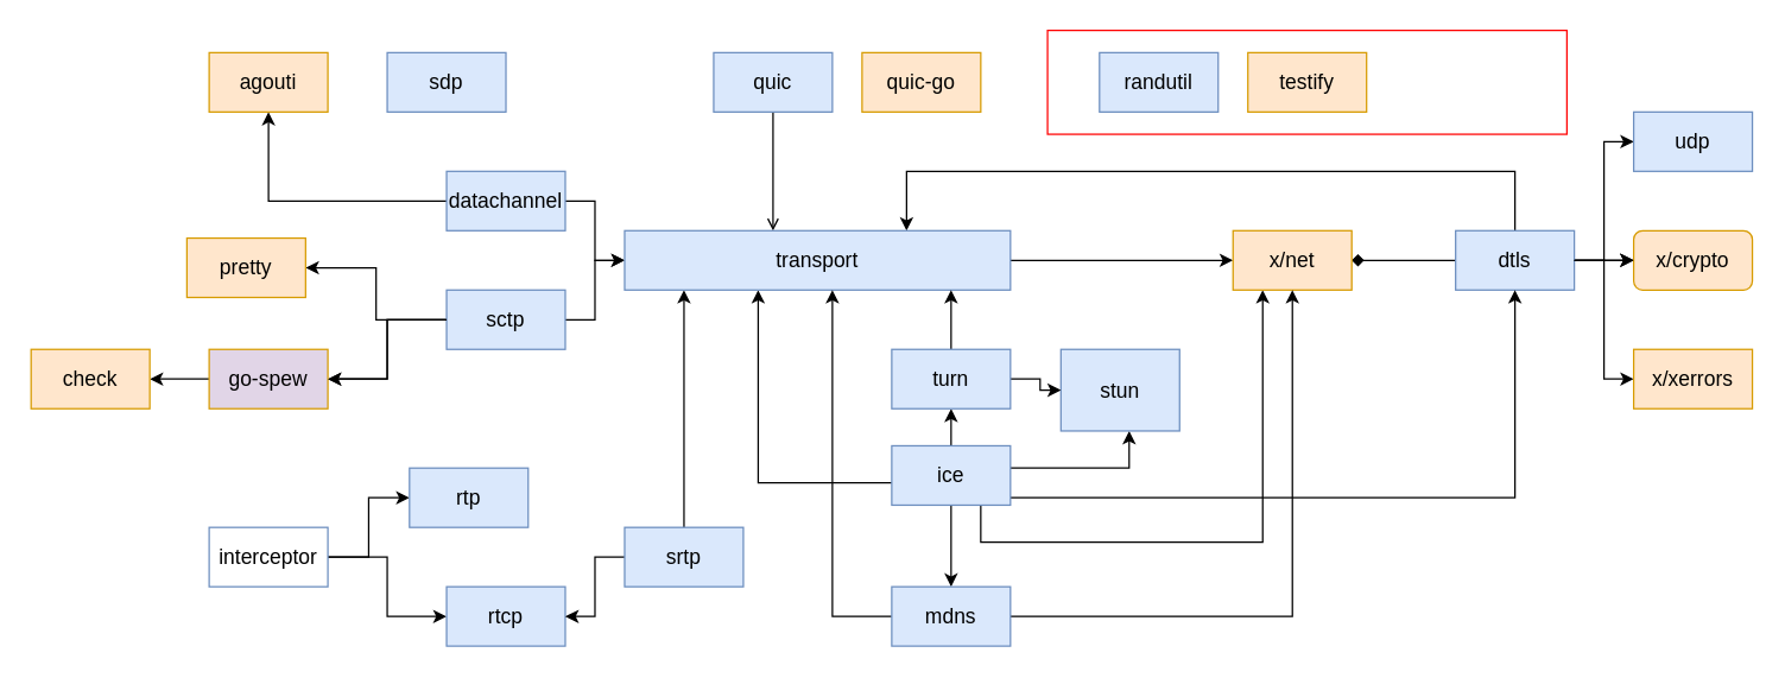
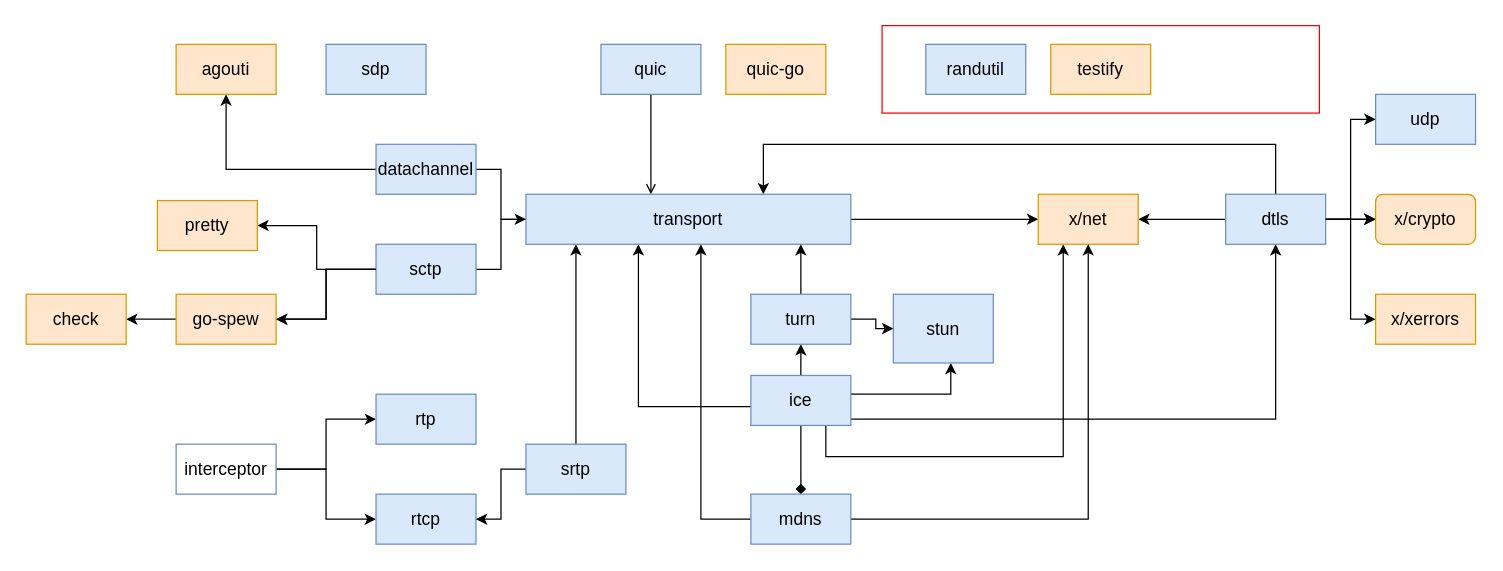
  <mxCell id="0" />
  <mxCell id="1" parent="0" />
  <mxCell id="2" value="" style="rounded=0;whiteSpace=wrap;html=1;fontSize=14;fillColor=none;strokeColor=#FF0000;" vertex="1" parent="1"><mxGeometry x="705" y="20" width="350" height="70" as="geometry" /></mxCell>
  <mxCell id="3" style="edgeStyle=orthogonalEdgeStyle;rounded=0;orthogonalLoop=1;jettySize=auto;html=1;fontSize=14;" edge="1" parent="1" source="5" target="38"><mxGeometry relative="1" as="geometry" /></mxCell>
  <mxCell id="4" style="edgeStyle=orthogonalEdgeStyle;rounded=0;orthogonalLoop=1;jettySize=auto;html=1;fontSize=14;" edge="1" parent="1" source="5" target="37"><mxGeometry relative="1" as="geometry" /></mxCell>
  <mxCell id="5" value="datachannel" style="rounded=0;whiteSpace=wrap;html=1;fontSize=14;fillColor=#dae8fc;strokeColor=#6c8ebf;" vertex="1" parent="1"><mxGeometry x="300" y="115" width="80" height="40" as="geometry" /></mxCell>
  <mxCell id="6" style="edgeStyle=orthogonalEdgeStyle;rounded=0;orthogonalLoop=1;jettySize=auto;html=1;fontSize=14;" edge="1" parent="1" source="11" target="37"><mxGeometry relative="1" as="geometry"><Array as="points"><mxPoint x="1020" y="115" /><mxPoint x="610" y="115" /></Array></mxGeometry></mxCell>
  <mxCell id="7" style="edgeStyle=orthogonalEdgeStyle;rounded=0;orthogonalLoop=1;jettySize=auto;html=1;fontSize=14;" edge="1" parent="1" source="11" target="50"><mxGeometry relative="1" as="geometry"><Array as="points"><mxPoint x="1080" y="175" /><mxPoint x="1080" y="95" /></Array></mxGeometry></mxCell>
- <mxCell id="8" style="edgeStyle=orthogonalEdgeStyle;rounded=0;orthogonalLoop=1;jettySize=auto;html=1;fontSize=14;endArrow=diamond;" edge="1" parent="1" source="11" target="40"><mxGeometry relative="1" as="geometry"><Array as="points"><mxPoint x="940" y="175" /><mxPoint x="940" y="175" /></Array></mxGeometry></mxCell>
+ <mxCell id="8" style="edgeStyle=orthogonalEdgeStyle;rounded=0;orthogonalLoop=1;jettySize=auto;html=1;fontSize=14;" edge="1" parent="1" source="11" target="40"><mxGeometry relative="1" as="geometry"><Array as="points"><mxPoint x="940" y="175" /><mxPoint x="940" y="175" /></Array></mxGeometry></mxCell>
  <mxCell id="9" style="edgeStyle=orthogonalEdgeStyle;rounded=0;orthogonalLoop=1;jettySize=auto;html=1;fontSize=14;" edge="1" parent="1" source="11" target="56"><mxGeometry relative="1" as="geometry" /></mxCell>
  <mxCell id="10" style="edgeStyle=orthogonalEdgeStyle;rounded=0;orthogonalLoop=1;jettySize=auto;html=1;fontSize=14;" edge="1" parent="1" source="11" target="51"><mxGeometry relative="1" as="geometry"><Array as="points"><mxPoint x="1080" y="175" /><mxPoint x="1080" y="255" /></Array></mxGeometry></mxCell>
  <mxCell id="11" value="dtls" style="rounded=0;whiteSpace=wrap;html=1;fontSize=14;fillColor=#dae8fc;strokeColor=#6c8ebf;" vertex="1" parent="1"><mxGeometry x="980" y="155" width="80" height="40" as="geometry" /></mxCell>
  <mxCell id="12" style="edgeStyle=orthogonalEdgeStyle;rounded=0;orthogonalLoop=1;jettySize=auto;html=1;fontSize=14;" edge="1" parent="1" source="18" target="11"><mxGeometry relative="1" as="geometry"><Array as="points"><mxPoint x="1020" y="335" /></Array></mxGeometry></mxCell>
- <mxCell id="13" style="edgeStyle=orthogonalEdgeStyle;rounded=0;orthogonalLoop=1;jettySize=auto;html=1;fontSize=14;" edge="1" parent="1" source="18" target="45"><mxGeometry relative="1" as="geometry"><Array as="points"><mxPoint x="640" y="355" /><mxPoint x="640" y="355" /></Array></mxGeometry></mxCell>
+ <mxCell id="13" style="edgeStyle=orthogonalEdgeStyle;rounded=0;orthogonalLoop=1;jettySize=auto;html=1;fontSize=14;endArrow=diamond;" edge="1" parent="1" source="18" target="45"><mxGeometry relative="1" as="geometry"><Array as="points"><mxPoint x="640" y="355" /><mxPoint x="640" y="355" /></Array></mxGeometry></mxCell>
  <mxCell id="14" style="edgeStyle=orthogonalEdgeStyle;rounded=0;orthogonalLoop=1;jettySize=auto;html=1;fontSize=14;" edge="1" parent="1" source="18" target="46"><mxGeometry relative="1" as="geometry"><Array as="points"><mxPoint x="760" y="315" /></Array></mxGeometry></mxCell>
  <mxCell id="15" style="edgeStyle=orthogonalEdgeStyle;rounded=0;orthogonalLoop=1;jettySize=auto;html=1;fontSize=14;" edge="1" parent="1" source="18" target="37"><mxGeometry relative="1" as="geometry"><Array as="points"><mxPoint x="510" y="325" /></Array></mxGeometry></mxCell>
  <mxCell id="16" style="edgeStyle=orthogonalEdgeStyle;rounded=0;orthogonalLoop=1;jettySize=auto;html=1;fontSize=14;" edge="1" parent="1" source="18" target="49"><mxGeometry relative="1" as="geometry" /></mxCell>
  <mxCell id="17" style="edgeStyle=orthogonalEdgeStyle;rounded=0;orthogonalLoop=1;jettySize=auto;html=1;fontSize=14;" edge="1" parent="1" source="18" target="40"><mxGeometry relative="1" as="geometry"><Array as="points"><mxPoint x="660" y="365" /><mxPoint x="850" y="365" /></Array></mxGeometry></mxCell>
  <mxCell id="18" value="ice" style="rounded=0;whiteSpace=wrap;html=1;fontSize=14;fillColor=#dae8fc;strokeColor=#6c8ebf;" vertex="1" parent="1"><mxGeometry x="600" y="300" width="80" height="40" as="geometry" /></mxCell>
  <mxCell id="19" style="edgeStyle=orthogonalEdgeStyle;rounded=0;orthogonalLoop=1;jettySize=auto;html=1;fontSize=14;" edge="1" parent="1" source="21" target="26"><mxGeometry relative="1" as="geometry"><mxPoint x="140" y="275" as="targetPoint" /></mxGeometry></mxCell>
  <mxCell id="20" style="edgeStyle=orthogonalEdgeStyle;rounded=0;orthogonalLoop=1;jettySize=auto;html=1;fontSize=14;" edge="1" parent="1" source="21" target="25"><mxGeometry relative="1" as="geometry" /></mxCell>
  <mxCell id="21" value="interceptor" style="rounded=0;whiteSpace=wrap;html=1;fontSize=14;fillColor=#ffffff;strokeColor=#6c8ebf;" vertex="1" parent="1"><mxGeometry x="140" y="355" width="80" height="40" as="geometry" /></mxCell>
  <mxCell id="22" style="edgeStyle=orthogonalEdgeStyle;rounded=0;orthogonalLoop=1;jettySize=auto;html=1;fontSize=14;endArrow=open;" edge="1" parent="1" source="23" target="37"><mxGeometry relative="1" as="geometry"><Array as="points"><mxPoint x="520" y="135" /><mxPoint x="520" y="135" /></Array></mxGeometry></mxCell>
  <mxCell id="23" value="quic" style="rounded=0;whiteSpace=wrap;html=1;fontSize=14;fillColor=#dae8fc;strokeColor=#6c8ebf;" vertex="1" parent="1"><mxGeometry x="480" y="35" width="80" height="40" as="geometry" /></mxCell>
  <mxCell id="24" value="randutil" style="rounded=0;whiteSpace=wrap;html=1;fontSize=14;fillColor=#dae8fc;strokeColor=#6c8ebf;" vertex="1" parent="1"><mxGeometry x="740" y="35" width="80" height="40" as="geometry" /></mxCell>
  <mxCell id="25" value="rtcp" style="rounded=0;whiteSpace=wrap;html=1;fontSize=14;fillColor=#dae8fc;strokeColor=#6c8ebf;" vertex="1" parent="1"><mxGeometry x="300" y="395" width="80" height="40" as="geometry" /></mxCell>
- <mxCell id="26" value="rtp" style="rounded=0;whiteSpace=wrap;html=1;fontSize=14;fillColor=#dae8fc;strokeColor=#6c8ebf;" vertex="1" parent="1"><mxGeometry x="275" y="315" width="80" height="40" as="geometry" /></mxCell>
- <mxCell id="27" style="edgeStyle=orthogonalEdgeStyle;rounded=0;orthogonalLoop=1;jettySize=auto;html=1;fontSize=14;" edge="1" parent="1" source="31" target="37"><mxGeometry relative="1" as="geometry" /></mxCell>
+ <mxCell id="26" value="rtp" style="rounded=0;whiteSpace=wrap;html=1;fontSize=14;fillColor=#dae8fc;strokeColor=#6c8ebf;" vertex="1" parent="1"><mxGeometry x="300" y="315" width="80" height="40" as="geometry" /></mxCell>
+ <mxCell id="27" style="edgeStyle=orthogonalEdgeStyle;rounded=0;orthogonalLoop=1;jettySize=auto;html=1;fontSize=14;endArrow=none;" edge="1" parent="1" source="31" target="37"><mxGeometry relative="1" as="geometry" /></mxCell>
  <mxCell id="28" style="edgeStyle=orthogonalEdgeStyle;rounded=0;orthogonalLoop=1;jettySize=auto;html=1;fontSize=14;" edge="1" parent="1" source="31" target="53"><mxGeometry relative="1" as="geometry" /></mxCell>
  <mxCell id="29" style="edgeStyle=orthogonalEdgeStyle;rounded=0;orthogonalLoop=1;jettySize=auto;html=1;fontSize=14;" edge="1" parent="1" source="31" target="41"><mxGeometry relative="1" as="geometry" /></mxCell>
  <mxCell id="30" style="edgeStyle=orthogonalEdgeStyle;rounded=0;orthogonalLoop=1;jettySize=auto;html=1;fontSize=14;" edge="1" parent="1" source="53" target="42"><mxGeometry relative="1" as="geometry" /></mxCell>
  <mxCell id="31" value="sctp" style="rounded=0;whiteSpace=wrap;html=1;fontSize=14;fillColor=#dae8fc;strokeColor=#6c8ebf;" vertex="1" parent="1"><mxGeometry x="300" y="195" width="80" height="40" as="geometry" /></mxCell>
  <mxCell id="32" value="sdp" style="rounded=0;whiteSpace=wrap;html=1;fontSize=14;fillColor=#dae8fc;strokeColor=#6c8ebf;" vertex="1" parent="1"><mxGeometry x="260" y="35" width="80" height="40" as="geometry" /></mxCell>
  <mxCell id="33" style="edgeStyle=orthogonalEdgeStyle;rounded=0;orthogonalLoop=1;jettySize=auto;html=1;fontSize=14;" edge="1" parent="1" source="35" target="37"><mxGeometry relative="1" as="geometry"><Array as="points"><mxPoint x="460" y="235" /><mxPoint x="460" y="235" /></Array></mxGeometry></mxCell>
  <mxCell id="34" style="edgeStyle=orthogonalEdgeStyle;rounded=0;orthogonalLoop=1;jettySize=auto;html=1;fontSize=14;" edge="1" parent="1" source="35" target="25"><mxGeometry relative="1" as="geometry" /></mxCell>
  <mxCell id="35" value="srtp" style="rounded=0;whiteSpace=wrap;html=1;fontSize=14;fillColor=#dae8fc;strokeColor=#6c8ebf;" vertex="1" parent="1"><mxGeometry x="420" y="355" width="80" height="40" as="geometry" /></mxCell>
  <mxCell id="36" style="edgeStyle=orthogonalEdgeStyle;rounded=0;orthogonalLoop=1;jettySize=auto;html=1;fontSize=14;" edge="1" parent="1" source="37" target="40"><mxGeometry relative="1" as="geometry" /></mxCell>
  <mxCell id="37" value="transport" style="rounded=0;whiteSpace=wrap;html=1;fontSize=14;fillColor=#dae8fc;strokeColor=#6c8ebf;" vertex="1" parent="1"><mxGeometry x="420" y="155" width="260" height="40" as="geometry" /></mxCell>
  <mxCell id="38" value="agouti" style="rounded=0;whiteSpace=wrap;html=1;fontSize=14;fillColor=#ffe6cc;strokeColor=#d79b00;" vertex="1" parent="1"><mxGeometry x="140" y="35" width="80" height="40" as="geometry" /></mxCell>
  <mxCell id="39" value="testify" style="rounded=0;whiteSpace=wrap;html=1;fontSize=14;fillColor=#ffe6cc;strokeColor=#d79b00;" vertex="1" parent="1"><mxGeometry x="840" y="35" width="80" height="40" as="geometry" /></mxCell>
  <mxCell id="40" value="x/net" style="rounded=0;whiteSpace=wrap;html=1;fontSize=14;fillColor=#ffe6cc;strokeColor=#d79b00;" vertex="1" parent="1"><mxGeometry x="830" y="155" width="80" height="40" as="geometry" /></mxCell>
  <mxCell id="41" value="pretty" style="rounded=0;whiteSpace=wrap;html=1;fontSize=14;fillColor=#ffe6cc;strokeColor=#d79b00;" vertex="1" parent="1"><mxGeometry x="125" y="160" width="80" height="40" as="geometry" /></mxCell>
  <mxCell id="42" value="check" style="rounded=0;whiteSpace=wrap;html=1;fontSize=14;fillColor=#ffe6cc;strokeColor=#d79b00;" vertex="1" parent="1"><mxGeometry x="20" y="235" width="80" height="40" as="geometry" /></mxCell>
  <mxCell id="43" style="edgeStyle=orthogonalEdgeStyle;rounded=0;orthogonalLoop=1;jettySize=auto;html=1;fontSize=14;" edge="1" parent="1" source="45" target="37"><mxGeometry relative="1" as="geometry"><Array as="points"><mxPoint x="560" y="415" /></Array></mxGeometry></mxCell>
  <mxCell id="44" style="edgeStyle=orthogonalEdgeStyle;rounded=0;orthogonalLoop=1;jettySize=auto;html=1;fontSize=14;" edge="1" parent="1" source="45" target="40"><mxGeometry relative="1" as="geometry" /></mxCell>
  <mxCell id="45" value="mdns" style="rounded=0;whiteSpace=wrap;html=1;fontSize=14;fillColor=#dae8fc;strokeColor=#6c8ebf;" vertex="1" parent="1"><mxGeometry x="600" y="395" width="80" height="40" as="geometry" /></mxCell>
  <mxCell id="46" value="stun" style="rounded=0;whiteSpace=wrap;html=1;fontSize=14;fillColor=#dae8fc;strokeColor=#6c8ebf;" vertex="1" parent="1"><mxGeometry x="714" y="235" width="80" height="55" as="geometry" /></mxCell>
  <mxCell id="47" style="edgeStyle=orthogonalEdgeStyle;rounded=0;orthogonalLoop=1;jettySize=auto;html=1;fontSize=14;" edge="1" parent="1" source="49" target="46"><mxGeometry relative="1" as="geometry" /></mxCell>
  <mxCell id="48" style="edgeStyle=orthogonalEdgeStyle;rounded=0;orthogonalLoop=1;jettySize=auto;html=1;fontSize=14;" edge="1" parent="1" source="49" target="37"><mxGeometry relative="1" as="geometry"><Array as="points"><mxPoint x="640" y="215" /><mxPoint x="640" y="215" /></Array></mxGeometry></mxCell>
  <mxCell id="49" value="turn" style="rounded=0;whiteSpace=wrap;html=1;fontSize=14;fillColor=#dae8fc;strokeColor=#6c8ebf;" vertex="1" parent="1"><mxGeometry x="600" y="235" width="80" height="40" as="geometry" /></mxCell>
  <mxCell id="50" value="udp" style="rounded=0;whiteSpace=wrap;html=1;fontSize=14;fillColor=#dae8fc;strokeColor=#6c8ebf;" vertex="1" parent="1"><mxGeometry x="1100" y="75" width="80" height="40" as="geometry" /></mxCell>
  <mxCell id="51" value="x/xerrors" style="rounded=0;whiteSpace=wrap;html=1;fontSize=14;fillColor=#ffe6cc;strokeColor=#d79b00;" vertex="1" parent="1"><mxGeometry x="1100" y="235" width="80" height="40" as="geometry" /></mxCell>
  <mxCell id="52" value="quic-go" style="rounded=0;whiteSpace=wrap;html=1;fontSize=14;fillColor=#ffe6cc;strokeColor=#d79b00;" vertex="1" parent="1"><mxGeometry x="580" y="35" width="80" height="40" as="geometry" /></mxCell>
- <mxCell id="53" value="go-spew" style="rounded=0;whiteSpace=wrap;html=1;fontSize=14;fillColor=#e1d5e7;strokeColor=#d79b00;" vertex="1" parent="1"><mxGeometry x="140" y="235" width="80" height="40" as="geometry" /></mxCell>
+ <mxCell id="53" value="go-spew" style="rounded=0;whiteSpace=wrap;html=1;fontSize=14;fillColor=#ffe6cc;strokeColor=#d79b00;" vertex="1" parent="1"><mxGeometry x="140" y="235" width="80" height="40" as="geometry" /></mxCell>
  <mxCell id="54" style="edgeStyle=orthogonalEdgeStyle;rounded=0;orthogonalLoop=1;jettySize=auto;html=1;fontSize=14;" edge="1" parent="1" source="31" target="53"><mxGeometry relative="1" as="geometry"><mxPoint x="300" y="215" as="sourcePoint" /><mxPoint x="180" y="275" as="targetPoint" /></mxGeometry></mxCell>
  <mxCell id="55" style="edgeStyle=orthogonalEdgeStyle;rounded=0;orthogonalLoop=1;jettySize=auto;html=1;fontSize=14;" edge="1" parent="1" source="11" target="56"><mxGeometry relative="1" as="geometry"><mxPoint x="1140" y="115" as="sourcePoint" /><mxPoint x="1220" y="185" as="targetPoint" /></mxGeometry></mxCell>
  <mxCell id="56" value="x/crypto" style="whiteSpace=wrap;html=1;fontSize=14;fillColor=#ffe6cc;strokeColor=#d79b00;rounded=1;" vertex="1" parent="1"><mxGeometry x="1100" y="155" width="80" height="40" as="geometry" /></mxCell>
  <mxCell id="57" style="edgeStyle=orthogonalEdgeStyle;rounded=0;orthogonalLoop=1;jettySize=auto;html=1;fontSize=14;" edge="1" parent="1" source="11" target="56"><mxGeometry relative="1" as="geometry"><mxPoint x="1060" y="175" as="sourcePoint" /><mxPoint x="1160" y="115" as="targetPoint" /><Array as="points" /></mxGeometry></mxCell>
